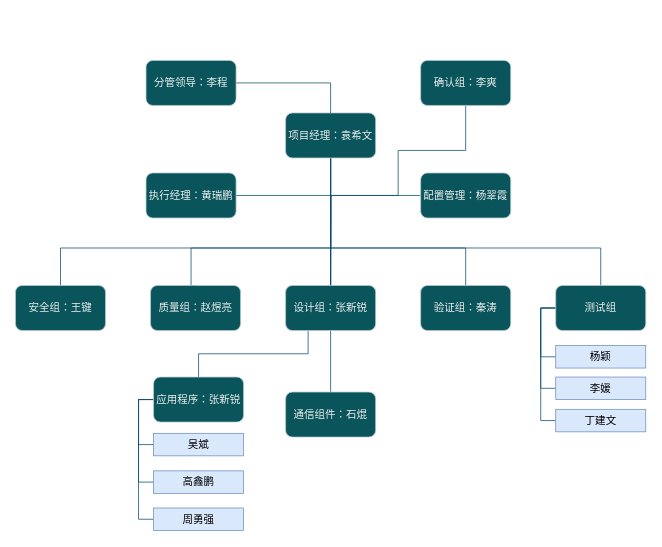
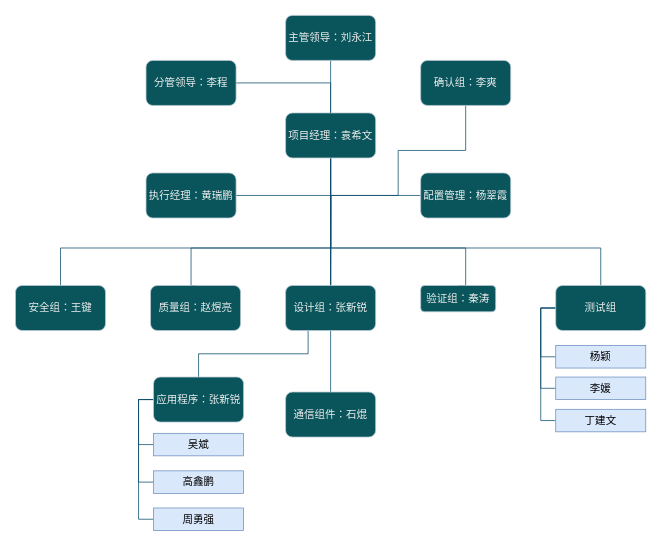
  <mxCell id="0" />
  <mxCell id="1" parent="0" />
+ <mxCell id="2" style="edgeStyle=orthogonalEdgeStyle;rounded=0;orthogonalLoop=1;jettySize=auto;html=1;exitX=0.5;exitY=1;exitDx=0;exitDy=0;strokeColor=#0B4D6A;endArrow=none;endFill=0;labelBackgroundColor=none;fontColor=default;fontSize=14;" edge="1" parent="1" source="3" target="9"><mxGeometry relative="1" as="geometry" /></mxCell>
+ <mxCell id="3" value="主管领导：刘永江" style="rounded=1;whiteSpace=wrap;html=1;labelBackgroundColor=none;fillColor=#09555B;strokeColor=#BAC8D3;fontColor=#EEEEEE;fontSize=14;" vertex="1" parent="1"><mxGeometry x="380" y="20" width="120" height="60" as="geometry" /></mxCell>
  <mxCell id="4" style="edgeStyle=orthogonalEdgeStyle;rounded=0;orthogonalLoop=1;jettySize=auto;html=1;exitX=0.5;exitY=1;exitDx=0;exitDy=0;strokeColor=#0B4D6A;fontSize=14;endArrow=none;endFill=0;" edge="1" parent="1" source="9" target="25"><mxGeometry relative="1" as="geometry" /></mxCell>
  <mxCell id="5" style="edgeStyle=orthogonalEdgeStyle;rounded=0;orthogonalLoop=1;jettySize=auto;html=1;exitX=0.5;exitY=1;exitDx=0;exitDy=0;entryX=0.5;entryY=0;entryDx=0;entryDy=0;strokeColor=#0B4D6A;labelBackgroundColor=none;endArrow=none;endFill=0;fontSize=14;" edge="1" parent="1" source="9" target="19"><mxGeometry relative="1" as="geometry"><Array as="points"><mxPoint x="440" y="330" /><mxPoint x="254" y="330" /></Array></mxGeometry></mxCell>
  <mxCell id="6" style="edgeStyle=orthogonalEdgeStyle;rounded=0;orthogonalLoop=1;jettySize=auto;html=1;exitX=0.5;exitY=1;exitDx=0;exitDy=0;entryX=0.5;entryY=0;entryDx=0;entryDy=0;strokeColor=#0B4D6A;labelBackgroundColor=none;endArrow=none;endFill=0;fontSize=14;" edge="1" parent="1" source="9" target="18"><mxGeometry relative="1" as="geometry"><Array as="points"><mxPoint x="440" y="330" /><mxPoint x="80" y="330" /></Array></mxGeometry></mxCell>
  <mxCell id="7" style="edgeStyle=orthogonalEdgeStyle;rounded=0;orthogonalLoop=1;jettySize=auto;html=1;exitX=0.5;exitY=1;exitDx=0;exitDy=0;entryX=0.5;entryY=0;entryDx=0;entryDy=0;strokeColor=#0B4D6A;labelBackgroundColor=none;endArrow=none;endFill=0;fontSize=14;" edge="1" parent="1" source="9" target="26"><mxGeometry relative="1" as="geometry"><Array as="points"><mxPoint x="440" y="330" /><mxPoint x="620" y="330" /></Array></mxGeometry></mxCell>
  <mxCell id="8" style="edgeStyle=orthogonalEdgeStyle;rounded=0;orthogonalLoop=1;jettySize=auto;html=1;exitX=0.5;exitY=1;exitDx=0;exitDy=0;strokeColor=#0B4D6A;labelBackgroundColor=none;endArrow=none;endFill=0;fontSize=14;" edge="1" parent="1" source="9" target="30"><mxGeometry relative="1" as="geometry"><Array as="points"><mxPoint x="440" y="330" /><mxPoint x="800" y="330" /></Array></mxGeometry></mxCell>
  <mxCell id="9" value="项目经理：袁希文" style="rounded=1;whiteSpace=wrap;html=1;labelBackgroundColor=none;fillColor=#09555B;strokeColor=#BAC8D3;fontColor=#EEEEEE;fontSize=14;" vertex="1" parent="1"><mxGeometry x="380" y="150" width="120" height="60" as="geometry" /></mxCell>
  <mxCell id="10" style="edgeStyle=orthogonalEdgeStyle;rounded=0;orthogonalLoop=1;jettySize=auto;html=1;exitX=1;exitY=0.5;exitDx=0;exitDy=0;entryX=0.5;entryY=0;entryDx=0;entryDy=0;strokeColor=#0B4D6A;endArrow=none;endFill=0;labelBackgroundColor=none;fontColor=default;fontSize=14;" edge="1" parent="1" source="11" target="9"><mxGeometry relative="1" as="geometry" /></mxCell>
  <mxCell id="11" value="分管领导：李程" style="rounded=1;whiteSpace=wrap;html=1;strokeColor=#BAC8D3;fontColor=#EEEEEE;fillColor=#09555B;labelBackgroundColor=none;fontSize=14;" vertex="1" parent="1"><mxGeometry x="194" y="80" width="120" height="60" as="geometry" /></mxCell>
  <mxCell id="12" style="edgeStyle=orthogonalEdgeStyle;rounded=0;orthogonalLoop=1;jettySize=auto;html=1;exitX=1;exitY=0.5;exitDx=0;exitDy=0;entryX=0.5;entryY=0;entryDx=0;entryDy=0;strokeColor=#0B4D6A;fontSize=14;labelBackgroundColor=none;endArrow=none;endFill=0;" edge="1" parent="1" source="13" target="25"><mxGeometry relative="1" as="geometry" /></mxCell>
  <mxCell id="13" value="执行经理：黄瑞鹏" style="rounded=1;whiteSpace=wrap;html=1;strokeColor=#BAC8D3;fontColor=#EEEEEE;fillColor=#09555B;labelBackgroundColor=none;fontSize=14;" vertex="1" parent="1"><mxGeometry x="194" y="230" width="120" height="60" as="geometry" /></mxCell>
  <mxCell id="14" style="edgeStyle=orthogonalEdgeStyle;rounded=0;orthogonalLoop=1;jettySize=auto;html=1;exitX=0.5;exitY=1;exitDx=0;exitDy=0;entryX=0.5;entryY=0;entryDx=0;entryDy=0;strokeColor=#0B4D6A;fontSize=14;endArrow=none;endFill=0;" edge="1" parent="1" source="15" target="25"><mxGeometry relative="1" as="geometry"><Array as="points"><mxPoint x="620" y="200" /><mxPoint x="530" y="200" /><mxPoint x="530" y="260" /><mxPoint x="440" y="260" /></Array></mxGeometry></mxCell>
  <mxCell id="15" value="确认组：李爽" style="rounded=1;whiteSpace=wrap;html=1;strokeColor=#BAC8D3;fontColor=#EEEEEE;fillColor=#09555B;labelBackgroundColor=none;fontSize=14;" vertex="1" parent="1"><mxGeometry x="560" y="80" width="120" height="60" as="geometry" /></mxCell>
  <mxCell id="16" style="edgeStyle=orthogonalEdgeStyle;rounded=0;orthogonalLoop=1;jettySize=auto;html=1;exitX=0;exitY=0.5;exitDx=0;exitDy=0;strokeColor=#0B4D6A;labelBackgroundColor=none;endArrow=none;endFill=0;fontSize=14;" edge="1" parent="1" source="17"><mxGeometry relative="1" as="geometry"><mxPoint x="440" y="380" as="targetPoint" /></mxGeometry></mxCell>
  <mxCell id="17" value="配置管理：杨翠霞" style="rounded=1;whiteSpace=wrap;html=1;strokeColor=#BAC8D3;fontColor=#EEEEEE;fillColor=#09555B;labelBackgroundColor=none;fontSize=14;" vertex="1" parent="1"><mxGeometry x="560" y="230" width="120" height="60" as="geometry" /></mxCell>
  <mxCell id="18" value="安全组：王键" style="rounded=1;whiteSpace=wrap;html=1;strokeColor=#BAC8D3;fontColor=#EEEEEE;fillColor=#09555B;labelBackgroundColor=none;fontSize=14;" vertex="1" parent="1"><mxGeometry y="380" width="120" height="60" as="geometry" x="20" /></mxCell>
  <mxCell id="19" value="质量组：赵煜亮" style="rounded=1;whiteSpace=wrap;html=1;strokeColor=#BAC8D3;fontColor=#EEEEEE;fillColor=#09555B;labelBackgroundColor=none;fontSize=14;" vertex="1" parent="1"><mxGeometry x="200" y="380" width="120" height="60" as="geometry" /></mxCell>
  <mxCell id="20" style="edgeStyle=orthogonalEdgeStyle;rounded=0;orthogonalLoop=1;jettySize=auto;html=1;exitX=0;exitY=0.5;exitDx=0;exitDy=0;entryX=0;entryY=0.5;entryDx=0;entryDy=0;strokeColor=#0B4D6A;labelBackgroundColor=none;endArrow=none;endFill=0;fontSize=14;" edge="1" parent="1" source="35" target="31"><mxGeometry relative="1" as="geometry" /></mxCell>
  <mxCell id="21" style="edgeStyle=orthogonalEdgeStyle;rounded=0;orthogonalLoop=1;jettySize=auto;html=1;exitX=0;exitY=0.5;exitDx=0;exitDy=0;entryX=0;entryY=0.5;entryDx=0;entryDy=0;strokeColor=#0B4D6A;labelBackgroundColor=none;endArrow=none;endFill=0;fontSize=14;" edge="1" parent="1" source="35" target="32"><mxGeometry relative="1" as="geometry" /></mxCell>
  <mxCell id="22" style="edgeStyle=orthogonalEdgeStyle;rounded=0;orthogonalLoop=1;jettySize=auto;html=1;exitX=0;exitY=0.5;exitDx=0;exitDy=0;entryX=0;entryY=0.5;entryDx=0;entryDy=0;strokeColor=#0B4D6A;labelBackgroundColor=none;endArrow=none;endFill=0;fontSize=14;" edge="1" parent="1" source="35" target="33"><mxGeometry relative="1" as="geometry" /></mxCell>
  <mxCell id="23" style="edgeStyle=orthogonalEdgeStyle;rounded=0;orthogonalLoop=1;jettySize=auto;html=1;exitX=0.5;exitY=1;exitDx=0;exitDy=0;entryX=0.5;entryY=0;entryDx=0;entryDy=0;strokeColor=#0B4D6A;labelBackgroundColor=none;endArrow=none;fontSize=14;endFill=0;" edge="1" parent="1" source="25" target="36"><mxGeometry relative="1" as="geometry" /></mxCell>
  <mxCell id="24" style="edgeStyle=orthogonalEdgeStyle;rounded=0;orthogonalLoop=1;jettySize=auto;html=1;exitX=0.25;exitY=1;exitDx=0;exitDy=0;entryX=0.5;entryY=0;entryDx=0;entryDy=0;strokeColor=#0B4D6A;labelBackgroundColor=none;endArrow=none;fontSize=14;endFill=0;" edge="1" parent="1" source="25" target="35"><mxGeometry relative="1" as="geometry" /></mxCell>
  <mxCell id="25" value="设计组：张新锐" style="rounded=1;whiteSpace=wrap;html=1;strokeColor=#BAC8D3;fontColor=#EEEEEE;fillColor=#09555B;labelBackgroundColor=none;fontSize=14;" vertex="1" parent="1"><mxGeometry x="380" y="380" width="120" height="60" as="geometry" /></mxCell>
- <mxCell id="26" value="验证组：秦涛" style="rounded=1;whiteSpace=wrap;html=1;strokeColor=#BAC8D3;fontColor=#EEEEEE;fillColor=#09555B;labelBackgroundColor=none;fontSize=14;" vertex="1" parent="1"><mxGeometry x="560" y="380" width="120" height="60" as="geometry" /></mxCell>
+ <mxCell id="26" value="验证组：秦涛" style="rounded=1;whiteSpace=wrap;html=1;strokeColor=#BAC8D3;fontColor=#EEEEEE;fillColor=#09555B;labelBackgroundColor=none;fontSize=14;" vertex="1" parent="1"><mxGeometry x="560" y="380" width="100" height="35" as="geometry" /></mxCell>
  <mxCell id="27" style="edgeStyle=orthogonalEdgeStyle;rounded=0;orthogonalLoop=1;jettySize=auto;html=1;exitX=0;exitY=0.5;exitDx=0;exitDy=0;entryX=0;entryY=0.5;entryDx=0;entryDy=0;strokeColor=#0B4D6A;labelBackgroundColor=none;endArrow=none;fontSize=14;endFill=0;" edge="1" parent="1" source="30" target="34"><mxGeometry relative="1" as="geometry" /></mxCell>
  <mxCell id="28" style="edgeStyle=orthogonalEdgeStyle;rounded=0;orthogonalLoop=1;jettySize=auto;html=1;exitX=0;exitY=0.5;exitDx=0;exitDy=0;entryX=0;entryY=0.5;entryDx=0;entryDy=0;labelBackgroundColor=none;endArrow=none;fontSize=14;strokeColor=#0B4D6A;endFill=0;" edge="1" parent="1" source="30" target="37"><mxGeometry relative="1" as="geometry" /></mxCell>
  <mxCell id="29" style="edgeStyle=orthogonalEdgeStyle;rounded=0;orthogonalLoop=1;jettySize=auto;html=1;exitX=0;exitY=0.5;exitDx=0;exitDy=0;entryX=0;entryY=0.5;entryDx=0;entryDy=0;labelBackgroundColor=none;endArrow=none;fontSize=14;strokeColor=#0B4D6A;endFill=0;" edge="1" parent="1" source="30" target="38"><mxGeometry relative="1" as="geometry" /></mxCell>
  <mxCell id="30" value="测试组" style="rounded=1;whiteSpace=wrap;html=1;strokeColor=#BAC8D3;fontColor=#EEEEEE;fillColor=#09555B;labelBackgroundColor=none;fontSize=14;" vertex="1" parent="1"><mxGeometry x="740" y="380" width="120" height="60" as="geometry" /></mxCell>
  <mxCell id="31" value="吴斌" style="rounded=0;whiteSpace=wrap;html=1;strokeColor=#6c8ebf;fillColor=#dae8fc;fontSize=14;" vertex="1" parent="1"><mxGeometry x="204" y="577" width="120" height="30" as="geometry" /></mxCell>
  <mxCell id="32" value="高鑫鹏" style="rounded=0;whiteSpace=wrap;html=1;strokeColor=#6c8ebf;fillColor=#dae8fc;fontSize=14;" vertex="1" parent="1"><mxGeometry x="204" y="627" width="120" height="30" as="geometry" /></mxCell>
  <mxCell id="33" value="周勇强" style="rounded=0;whiteSpace=wrap;html=1;strokeColor=#6c8ebf;fillColor=#dae8fc;fontSize=14;" vertex="1" parent="1"><mxGeometry x="204" y="676.5" width="120" height="30" as="geometry" /></mxCell>
  <mxCell id="34" value="杨颖" style="rounded=0;whiteSpace=wrap;html=1;strokeColor=#6c8ebf;fillColor=#dae8fc;fontSize=14;" vertex="1" parent="1"><mxGeometry x="740" y="460" width="120" height="30" as="geometry" /></mxCell>
  <mxCell id="35" value="应用程序：张新锐" style="rounded=1;whiteSpace=wrap;html=1;strokeColor=#BAC8D3;fontColor=#EEEEEE;fillColor=#09555B;labelBackgroundColor=none;fontSize=14;" vertex="1" parent="1"><mxGeometry x="204" y="502" width="120" height="60" as="geometry" /></mxCell>
  <mxCell id="36" value="通信组件：石焜" style="rounded=1;whiteSpace=wrap;html=1;strokeColor=#BAC8D3;fontColor=#EEEEEE;fillColor=#09555B;labelBackgroundColor=none;fontSize=14;" vertex="1" parent="1"><mxGeometry x="380" y="522" width="120" height="60" as="geometry" /></mxCell>
  <mxCell id="37" value="李媛" style="rounded=0;whiteSpace=wrap;html=1;strokeColor=#6c8ebf;fillColor=#dae8fc;fontSize=14;" vertex="1" parent="1"><mxGeometry x="740" y="502" width="120" height="30" as="geometry" /></mxCell>
  <mxCell id="38" value="丁建文" style="rounded=0;whiteSpace=wrap;html=1;strokeColor=#6c8ebf;fillColor=#dae8fc;fontSize=14;" vertex="1" parent="1"><mxGeometry x="740" y="545" width="120" height="30" as="geometry" /></mxCell>
